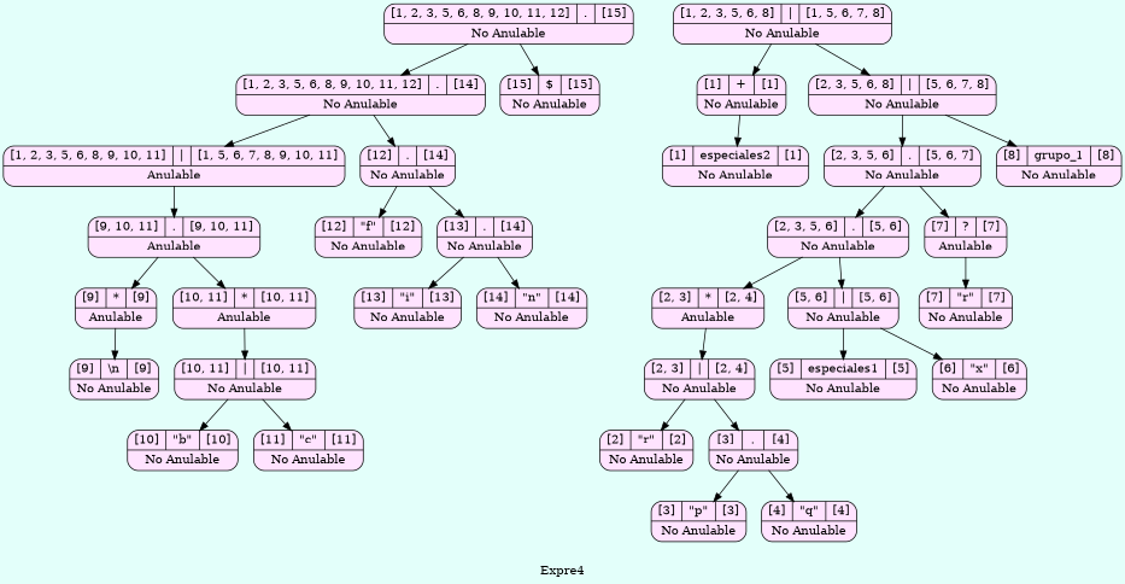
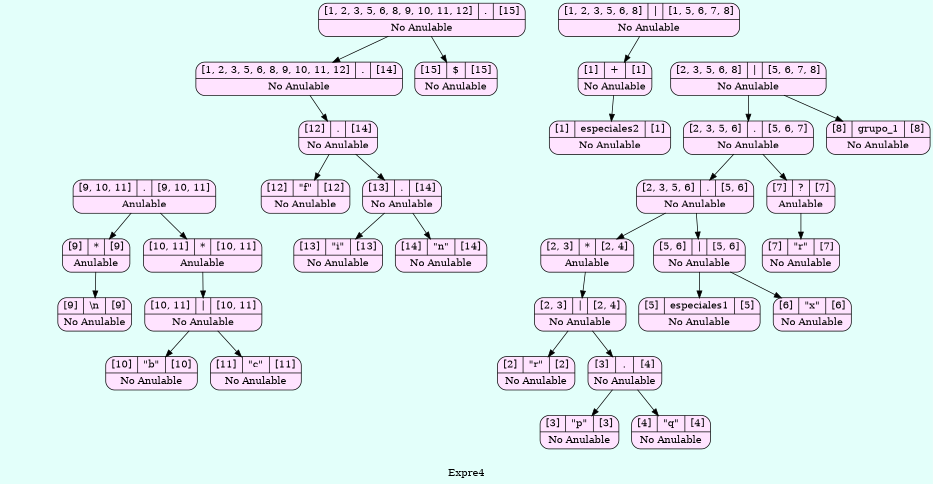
  digraph {
    bgcolor="#E3FFFA"
    label=Expre4
    node [fillcolor="#FFE3FF" shape=Mrecord style=filled]
    n1 [label="{{[1, 2, 3, 5, 6, 8, 9, 10, 11, 12]|<here>.|[15]}|No Anulable}"]
    n2 [label="{{[1, 2, 3, 5, 6, 8, 9, 10, 11, 12]|<here>.|[14]}|No Anulable}"]
    n3 [label="{{[15]|<here>$|[15]}|No Anulable}"]
-   n4 [label="{{[1, 2, 3, 5, 6, 8, 9, 10, 11]|<here>\||[1, 5, 6, 7, 8, 9, 10, 11]}|Anulable}"]
    n5 [label="{{[12]|<here>.|[14]}|No Anulable}"]
    n6 [label="{{[9, 10, 11]|<here>.|[9, 10, 11]}|Anulable}"]
    n7 [label="{{[12]|<here>\"f\"|[12]}|No Anulable}"]
    n8 [label="{{[13]|<here>.|[14]}|No Anulable}"]
    n9 [label="{{[1, 2, 3, 5, 6, 8]|<here>\||[1, 5, 6, 7, 8]}|No Anulable}"]
    n10 [label="{{[1]|<here>+|[1]}|No Anulable}"]
    n11 [label="{{[2, 3, 5, 6, 8]|<here>\||[5, 6, 7, 8]}|No Anulable}"]
    n12 [label="{{[9]|<here>*|[9]}|Anulable}"]
    n13 [label="{{[10, 11]|<here>*|[10, 11]}|Anulable}"]
    n14 [label="{{[1]|<here>especiales2|[1]}|No Anulable}"]
    n15 [label="{{[2, 3, 5, 6]|<here>.|[5, 6, 7]}|No Anulable}"]
    n16 [label="{{[8]|<here>grupo_1|[8]}|No Anulable}"]
    n17 [label="{{[2, 3, 5, 6]|<here>.|[5, 6]}|No Anulable}"]
    n18 [label="{{[7]|<here>?|[7]}|Anulable}"]
    n19 [label="{{[2, 3]|<here>*|[2, 4]}|Anulable}"]
    n20 [label="{{[5, 6]|<here>\||[5, 6]}|No Anulable}"]
    n21 [label="{{[7]|<here>\"r\"|[7]}|No Anulable}"]
    n22 [label="{{[2, 3]|<here>\||[2, 4]}|No Anulable}"]
    n23 [label="{{[5]|<here>especiales1|[5]}|No Anulable}"]
    n24 [label="{{[6]|<here>\"x\"|[6]}|No Anulable}"]
    n25 [label="{{[2]|<here>\"r\"|[2]}|No Anulable}"]
    n26 [label="{{[3]|<here>.|[4]}|No Anulable}"]
    n27 [label="{{[3]|<here>\"p\"|[3]}|No Anulable}"]
    n28 [label="{{[4]|<here>\"q\"|[4]}|No Anulable}"]
    n29 [label="{{[9]|<here>\\n|[9]}|No Anulable}"]
    n30 [label="{{[10, 11]|<here>\||[10, 11]}|No Anulable}"]
    n31 [label="{{[10]|<here>\"b\"|[10]}|No Anulable}"]
    n32 [label="{{[11]|<here>\"c\"|[11]}|No Anulable}"]
    n33 [label="{{[13]|<here>\"i\"|[13]}|No Anulable}"]
    n34 [label="{{[14]|<here>\"n\"|[14]}|No Anulable}"]
    n1 -> n2
    n1 -> n3
-   n2 -> n4
    n2 -> n5
-   n4 -> n6
    n5 -> n7
    n5 -> n8
    n6 -> n12
    n6 -> n13
    n8 -> n33
    n8 -> n34
    n9 -> n10
-   n9 -> n11
    n10 -> n14
    n11 -> n15
    n11 -> n16
    n12 -> n29
    n13 -> n30
    n15 -> n17
    n15 -> n18
    n17 -> n19
    n17 -> n20
    n18 -> n21
    n19 -> n22
    n20 -> n23
    n20 -> n24
    n22 -> n25
    n22 -> n26
    n26 -> n27
    n26 -> n28
    n30 -> n31
    n30 -> n32
  }
